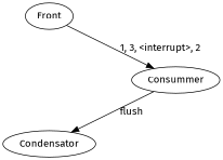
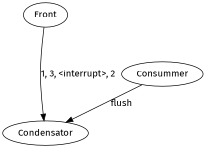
  digraph {
    fontname="Fira Sans"
    node [fontname="Fira Sans"]
    edge [fontname="Fira Sans"]
    n1 [label=Front]
    n2 [label=Condensator]
    n3 [label=Consummer]
-   n1 -> n3 [label="1, 3, <interrupt>, 2"]
+   n1 -> n2 [label="1, 3, <interrupt>, 2"]
    n3 -> n2 [label=flush]
  }
